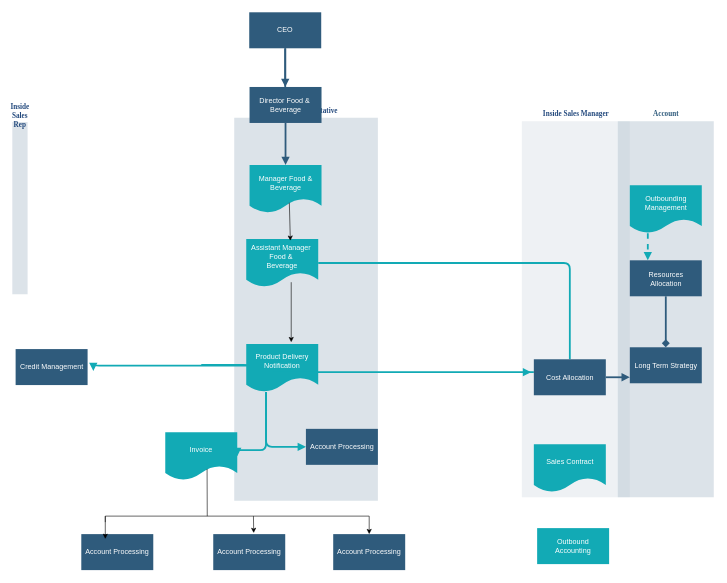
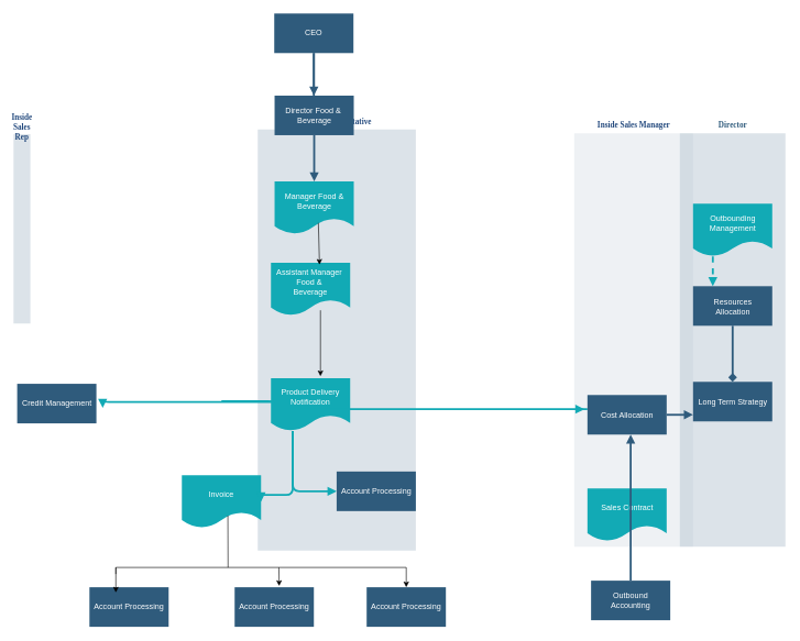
  <mxCell id="0" />
  <mxCell id="1" parent="0" />
  <mxCell id="2" value="&lt;font color=&quot;#23497d&quot;&gt;Inside Sales Rep&lt;/font&gt;" style="swimlane;whiteSpace=wrap;fillColor=none;swimlaneFillColor=#BAC8D3;fontColor=#2F5B7C;fontFamily=Tahoma;html=1;strokeColor=none;opacity=50;" parent="1" vertex="1"><mxGeometry x="20" y="180" width="25.5" height="310" as="geometry"><mxRectangle x="20" y="20" width="80" height="23" as="alternateBounds" /></mxGeometry></mxCell>
  <mxCell id="3" value="&lt;font color=&quot;#23497d&quot;&gt;Inside Sales Manager&lt;/font&gt;" style="swimlane;whiteSpace=wrap;fillColor=none;swimlaneFillColor=#BAC8D3;fontColor=#2F5B7C;fontFamily=Tahoma;html=1;strokeColor=none;opacity=25;" parent="1" vertex="1"><mxGeometry x="869.5" y="178.5" width="180" height="650" as="geometry"><mxRectangle x="20" y="20" width="80" height="23" as="alternateBounds" /></mxGeometry></mxCell>
  <mxCell id="4" value="Sales Contract" style="shape=document;whiteSpace=wrap;verticalAlign=middle;strokeColor=none;fillColor=#12aab5;shadow=0;fontColor=#FFFFFF;fontFamily=Helvetica;fontStyle=0;html=1;fontSize=12;spacing=6;spacingBottom=22;" parent="3" vertex="1"><mxGeometry x="20" y="561.5" width="120" height="80" as="geometry" /></mxCell>
  <mxCell id="5" value="&lt;font color=&quot;#23497d&quot;&gt;Sales Representative&lt;/font&gt;" style="swimlane;whiteSpace=wrap;fillColor=none;swimlaneFillColor=#BAC8D3;fontColor=#2F5B7C;fontFamily=Tahoma;html=1;strokeColor=none;opacity=50;movable=1;resizable=1;rotatable=1;deletable=1;editable=1;locked=0;connectable=1;" parent="1" vertex="1"><mxGeometry x="390" y="173" width="239.5" height="661.5" as="geometry"><mxRectangle x="20" y="20" width="80" height="23" as="alternateBounds" /></mxGeometry></mxCell>
  <mxCell id="6" value="Manager Food &amp;amp;&lt;br&gt;Beverage" style="shape=document;whiteSpace=wrap;verticalAlign=middle;strokeColor=none;fillColor=#12aab5;shadow=0;fontColor=#FFFFFF;fontFamily=Helvetica;fontStyle=0;html=1;fontSize=12;spacing=6;spacingBottom=22;" parent="5" vertex="1"><mxGeometry x="25.5" y="101.5" width="120" height="80" as="geometry" /></mxCell>
  <mxCell id="7" value="Assistant Manager&amp;nbsp;&lt;br&gt;Food &amp;amp;&amp;nbsp;&lt;br&gt;Beverage" style="shape=document;whiteSpace=wrap;verticalAlign=middle;strokeColor=none;fillColor=#12aab5;shadow=0;fontColor=#FFFFFF;fontFamily=Helvetica;fontStyle=0;html=1;fontSize=12;spacing=6;spacingBottom=22;" parent="5" vertex="1"><mxGeometry x="20" y="225" width="120" height="80" as="geometry" /></mxCell>
  <mxCell id="8" value="Product Delivery Notification" style="shape=document;whiteSpace=wrap;strokeColor=none;fillColor=#12aab5;shadow=0;fontColor=#FFFFFF;fontFamily=Helvetica;fontStyle=0;html=1;fontSize=12;verticalAlign=middle;spacing=6;spacingBottom=22;" parent="5" vertex="1"><mxGeometry x="20" y="400" width="120" height="80" as="geometry" /></mxCell>
  <mxCell id="9" value="Director Food &amp;amp;&amp;nbsp;&lt;br&gt;Beverage" style="whiteSpace=wrap;shadow=0;fontColor=#FFFFFF;fontFamily=Helvetica;fontStyle=0;html=1;fontSize=12;plain-purple;strokeColor=none;fillColor=#2f5b7c;gradientColor=none;spacing=6;verticalAlign=middle;" parent="5" vertex="1"><mxGeometry x="25.5" y="-28.5" width="120" height="60" as="geometry" /></mxCell>
  <mxCell id="10" value="" style="edgeStyle=segmentEdgeStyle;strokeColor=#2F5B7C;strokeWidth=3;html=1;endArrow=block;endFill=1;startArrow=none;" parent="5" source="9" target="6" edge="1"><mxGeometry x="-180" y="90" width="100" height="100" as="geometry"><mxPoint x="-170" y="100" as="sourcePoint" /><mxPoint x="-70" y="175" as="targetPoint" /></mxGeometry></mxCell>
  <mxCell id="11" value="Account Processing" style="whiteSpace=wrap;strokeColor=none;fillColor=#2f5b7c;shadow=0;fontColor=#FFFFFF;fontFamily=Helvetica;fontStyle=0;html=1;fontSize=12;spacing=6;verticalAlign=middle;" parent="5" vertex="1"><mxGeometry x="119.5" y="541.5" width="120" height="60" as="geometry" /></mxCell>
  <mxCell id="12" value="" style="endArrow=classic;html=1;rounded=0;fontFamily=Tahoma;fontSize=12;fontColor=#2F5B7C;startSize=23;exitX=0.553;exitY=0.788;exitDx=0;exitDy=0;exitPerimeter=0;entryX=0.613;entryY=0.036;entryDx=0;entryDy=0;entryPerimeter=0;" edge="1" parent="5" source="6" target="7"><mxGeometry width="50" height="50" relative="1" as="geometry"><mxPoint x="165.5" y="211.5" as="sourcePoint" /><mxPoint x="165.5" y="251.5" as="targetPoint" /></mxGeometry></mxCell>
  <mxCell id="13" value="" style="edgeStyle=segmentEdgeStyle;strokeColor=#12AAB5;strokeWidth=3;html=1;endArrow=block;endFill=1;entryX=0;entryY=0.5;entryDx=0;entryDy=0;" parent="5" source="8" target="11" edge="1"><mxGeometry width="100" height="100" relative="1" as="geometry"><mxPoint x="-80.5" y="380.5" as="sourcePoint" /><mxPoint x="59.5" y="495.5" as="targetPoint" /><Array as="points"><mxPoint x="53" y="572" /></Array></mxGeometry></mxCell>
  <mxCell id="14" value="" style="endArrow=classic;html=1;rounded=0;fontFamily=Tahoma;fontSize=12;fontColor=#2F5B7C;startSize=23;entryX=0.562;entryY=-0.032;entryDx=0;entryDy=0;entryPerimeter=0;" edge="1" parent="5" target="31"><mxGeometry width="50" height="50" relative="1" as="geometry"><mxPoint x="32" y="687" as="sourcePoint" /><mxPoint x="35" y="637" as="targetPoint" /></mxGeometry></mxCell>
- <mxCell id="15" value="Account" style="swimlane;whiteSpace=wrap;fillColor=none;swimlaneFillColor=#BAC8D3;fontColor=#2F5B7C;fontFamily=Tahoma;html=1;strokeColor=none;opacity=50;" parent="1" vertex="1"><mxGeometry x="1029.5" y="178.5" width="160" height="650" as="geometry"><mxRectangle x="20" y="20" width="80" height="23" as="alternateBounds" /></mxGeometry></mxCell>
+ <mxCell id="15" value="Director" style="swimlane;whiteSpace=wrap;fillColor=none;swimlaneFillColor=#BAC8D3;fontColor=#2F5B7C;fontFamily=Tahoma;html=1;strokeColor=none;opacity=50;" parent="1" vertex="1"><mxGeometry x="1029.5" y="178.5" width="160" height="650" as="geometry"><mxRectangle x="20" y="20" width="80" height="23" as="alternateBounds" /></mxGeometry></mxCell>
  <mxCell id="16" value="Outbounding Management" style="shape=document;whiteSpace=wrap;verticalAlign=middle;strokeColor=none;fillColor=#12aab5;shadow=0;fontColor=#FFFFFF;fontFamily=Helvetica;fontStyle=0;html=1;fontSize=12;spacing=6;spacingBottom=22;" parent="15" vertex="1"><mxGeometry x="20" y="130" width="120" height="80" as="geometry" /></mxCell>
  <mxCell id="17" value="Resources Allocation" style="whiteSpace=wrap;strokeColor=none;fillColor=#2f5b7c;shadow=0;fontColor=#FFFFFF;fontFamily=Helvetica;fontStyle=0;html=1;fontSize=12;spacing=6;verticalAlign=middle;" parent="15" vertex="1"><mxGeometry x="20" y="255" width="120" height="60" as="geometry" /></mxCell>
  <mxCell id="18" value="Long Term Strategy" style="whiteSpace=wrap;strokeColor=none;fillColor=#2f5b7c;shadow=0;fontColor=#FFFFFF;fontFamily=Helvetica;fontStyle=0;html=1;fontSize=12;spacing=6;verticalAlign=middle;" parent="15" vertex="1"><mxGeometry x="20" y="400" width="120" height="60" as="geometry" /></mxCell>
  <mxCell id="19" value="" style="edgeStyle=segmentEdgeStyle;strokeColor=#2F5B7C;strokeWidth=3;html=1;endArrow=diamond;endFill=1;" parent="15" source="17" target="18" edge="1"><mxGeometry width="100" height="100" relative="1" as="geometry"><mxPoint x="30" y="570" as="sourcePoint" /><mxPoint x="130" y="470" as="targetPoint" /></mxGeometry></mxCell>
  <mxCell id="20" value="" style="edgeStyle=segmentEdgeStyle;entryX=0.25;entryY=0;strokeColor=#12AAB5;strokeWidth=3;html=1;endArrow=block;endFill=1;dashed=1;" parent="15" source="16" target="17" edge="1"><mxGeometry width="100" height="100" relative="1" as="geometry"><mxPoint x="-120" y="260" as="sourcePoint" /><mxPoint x="-20" y="160" as="targetPoint" /></mxGeometry></mxCell>
  <mxCell id="21" value="" style="edgeStyle=segmentEdgeStyle;strokeColor=#2F5B7C;strokeWidth=3;html=1;endArrow=block;endFill=1;" parent="1" source="24" target="9" edge="1"><mxGeometry x="164.5" y="178.5" width="100" height="100" as="geometry"><mxPoint x="269.5" y="338.5" as="sourcePoint" /><mxPoint x="369.5" y="238.5" as="targetPoint" /></mxGeometry></mxCell>
+ <mxCell id="22" value="" style="edgeStyle=segmentEdgeStyle;strokeColor=#2F5B7C;strokeWidth=3;html=1;endArrow=block;endFill=1;" parent="1" source="30" target="29" edge="1"><mxGeometry x="804.5" y="278.5" width="100" height="100" as="geometry"><mxPoint x="899.5" y="478.5" as="sourcePoint" /><mxPoint x="999.5" y="378.5" as="targetPoint" /></mxGeometry></mxCell>
  <mxCell id="23" value="" style="edgeStyle=segmentEdgeStyle;strokeColor=#2F5B7C;strokeWidth=3;html=1;endArrow=block;endFill=1;" parent="1" source="29" target="18" edge="1"><mxGeometry x="964.5" y="423.5" width="100" height="100" as="geometry"><mxPoint x="1139.5" y="588.5" as="sourcePoint" /><mxPoint x="1239.5" y="488.5" as="targetPoint" /></mxGeometry></mxCell>
  <mxCell id="24" value="CEO" style="whiteSpace=wrap;shadow=0;fontColor=#FFFFFF;fontFamily=Helvetica;fontStyle=0;html=1;fontSize=12;plain-purple;strokeColor=none;fillColor=#2f5b7c;gradientColor=none;spacing=6;verticalAlign=middle;" parent="1" vertex="1"><mxGeometry x="415" y="20" width="120" height="60" as="geometry" /></mxCell>
  <mxCell id="25" value="" style="edgeStyle=segmentEdgeStyle;strokeColor=#2F5B7C;strokeWidth=3;html=1;endArrow=none;endFill=1;" edge="1" parent="1" source="24" target="9"><mxGeometry x="164.5" y="178.5" width="100" height="100" as="geometry"><mxPoint x="475" y="80" as="sourcePoint" /><mxPoint x="475" y="229" as="targetPoint" /></mxGeometry></mxCell>
  <mxCell id="26" value="" style="edgeStyle=segmentEdgeStyle;strokeColor=#12AAB5;strokeWidth=3;html=1;endArrow=block;endFill=1;startArrow=none;" parent="1" source="29" edge="1"><mxGeometry x="404.5" y="393.5" width="100" height="100" as="geometry"><mxPoint x="569.5" y="578.5" as="sourcePoint" /><mxPoint x="885" y="620" as="targetPoint" /><Array as="points"><mxPoint x="450" y="620" /><mxPoint x="970" y="620" /></Array></mxGeometry></mxCell>
  <mxCell id="27" value="Invoice" style="shape=document;whiteSpace=wrap;verticalAlign=middle;strokeColor=none;fillColor=#12aab5;shadow=0;fontColor=#FFFFFF;fontFamily=Helvetica;fontStyle=0;html=1;fontSize=12;spacing=6;spacingBottom=22;" parent="1" vertex="1"><mxGeometry x="275" y="720" width="120" height="80" as="geometry" /></mxCell>
- <mxCell id="28" value="" style="edgeStyle=segmentEdgeStyle;strokeColor=#12AAB5;strokeWidth=3;html=1;endArrow=none;endFill=1;" edge="1" parent="1" source="7" target="29"><mxGeometry x="404.5" y="393.5" width="100" height="100" as="geometry"><mxPoint x="450" y="484" as="sourcePoint" /><mxPoint x="885" y="620" as="targetPoint" /><Array as="points" /></mxGeometry></mxCell>
  <mxCell id="29" value="Cost Allocation" style="whiteSpace=wrap;strokeColor=none;fillColor=#2f5b7c;shadow=0;fontColor=#FFFFFF;fontFamily=Helvetica;fontStyle=0;html=1;fontSize=12;spacing=6;verticalAlign=middle;" parent="1" vertex="1"><mxGeometry x="889.5" y="598.5" width="120" height="60" as="geometry" /></mxCell>
- <mxCell id="30" value="Outbound Accounting" style="whiteSpace=wrap;fillColor=#12aab5;strokeColor=none;shadow=0;fontColor=#FFFFFF;fontFamily=Helvetica;fontStyle=0;html=1;fontSize=12;spacing=6;verticalAlign=middle;" parent="1" vertex="1"><mxGeometry x="895" y="880" width="120" height="60" as="geometry" /></mxCell>
+ <mxCell id="30" value="Outbound Accounting" style="whiteSpace=wrap;fillColor=#2f5b7c;strokeColor=none;shadow=0;fontColor=#FFFFFF;fontFamily=Helvetica;fontStyle=0;html=1;fontSize=12;spacing=6;verticalAlign=middle;" parent="1" vertex="1"><mxGeometry x="895" y="880" width="120" height="60" as="geometry" /></mxCell>
  <mxCell id="31" value="Account Processing" style="whiteSpace=wrap;strokeColor=none;fillColor=#2f5b7c;shadow=0;fontColor=#FFFFFF;fontFamily=Helvetica;fontStyle=0;html=1;fontSize=12;spacing=6;verticalAlign=middle;" vertex="1" parent="1"><mxGeometry x="355" y="890" width="120" height="60" as="geometry" /></mxCell>
  <mxCell id="32" value="Account Processing" style="whiteSpace=wrap;strokeColor=none;fillColor=#2f5b7c;shadow=0;fontColor=#FFFFFF;fontFamily=Helvetica;fontStyle=0;html=1;fontSize=12;spacing=6;verticalAlign=middle;" vertex="1" parent="1"><mxGeometry x="555" y="890" width="120" height="60" as="geometry" /></mxCell>
  <mxCell id="33" value="Account Processing" style="whiteSpace=wrap;strokeColor=none;fillColor=#2f5b7c;shadow=0;fontColor=#FFFFFF;fontFamily=Helvetica;fontStyle=0;html=1;fontSize=12;spacing=6;verticalAlign=middle;" vertex="1" parent="1"><mxGeometry x="135" y="890" width="120" height="60" as="geometry" /></mxCell>
  <mxCell id="34" value="" style="endArrow=classic;html=1;rounded=0;fontFamily=Tahoma;fontSize=12;fontColor=#2F5B7C;startSize=23;" edge="1" parent="1"><mxGeometry width="50" height="50" relative="1" as="geometry"><mxPoint x="485" y="470" as="sourcePoint" /><mxPoint x="485" y="570" as="targetPoint" /></mxGeometry></mxCell>
  <mxCell id="35" value="" style="edgeStyle=segmentEdgeStyle;strokeColor=#12AAB5;strokeWidth=3;html=1;endArrow=block;endFill=1;" edge="1" parent="1"><mxGeometry width="100" height="100" relative="1" as="geometry"><mxPoint x="443" y="653" as="sourcePoint" /><mxPoint x="395" y="760" as="targetPoint" /><Array as="points"><mxPoint x="443" y="750" /><mxPoint x="395" y="750" /></Array></mxGeometry></mxCell>
  <mxCell id="36" value="" style="endArrow=none;html=1;rounded=0;fontFamily=Tahoma;fontSize=12;fontColor=#2F5B7C;startSize=23;" edge="1" parent="1"><mxGeometry width="50" height="50" relative="1" as="geometry"><mxPoint x="175" y="860" as="sourcePoint" /><mxPoint x="615" y="860" as="targetPoint" /></mxGeometry></mxCell>
  <mxCell id="37" value="" style="endArrow=none;html=1;rounded=0;fontFamily=Tahoma;fontSize=12;fontColor=#2F5B7C;startSize=23;exitX=0.581;exitY=0.767;exitDx=0;exitDy=0;exitPerimeter=0;" edge="1" parent="1" source="27"><mxGeometry width="50" height="50" relative="1" as="geometry"><mxPoint x="345" y="790" as="sourcePoint" /><mxPoint x="345" y="860" as="targetPoint" /></mxGeometry></mxCell>
  <mxCell id="38" value="" style="endArrow=classic;html=1;rounded=0;fontFamily=Tahoma;fontSize=12;fontColor=#2F5B7C;startSize=23;entryX=0.5;entryY=0;entryDx=0;entryDy=0;" edge="1" parent="1" target="32"><mxGeometry width="50" height="50" relative="1" as="geometry"><mxPoint x="615" y="860" as="sourcePoint" /><mxPoint x="625" y="880" as="targetPoint" /></mxGeometry></mxCell>
  <mxCell id="39" value="" style="endArrow=classic;html=1;rounded=0;fontFamily=Tahoma;fontSize=12;fontColor=#2F5B7C;startSize=23;entryX=0.562;entryY=-0.032;entryDx=0;entryDy=0;entryPerimeter=0;" edge="1" parent="1"><mxGeometry width="50" height="50" relative="1" as="geometry"><mxPoint x="175" y="870" as="sourcePoint" /><mxPoint x="175" y="898" as="targetPoint" /><Array as="points"><mxPoint x="175" y="860" /></Array></mxGeometry></mxCell>
  <mxCell id="40" value="" style="edgeStyle=segmentEdgeStyle;strokeColor=#12AAB5;strokeWidth=3;html=1;endArrow=block;endFill=1;startArrow=none;" edge="1" parent="1"><mxGeometry x="29" y="381" width="100" height="100" as="geometry"><mxPoint x="335" y="608" as="sourcePoint" /><mxPoint x="155" y="618" as="targetPoint" /><Array as="points"><mxPoint x="415" y="608" /><mxPoint x="415" y="609" /><mxPoint x="155" y="609" /></Array></mxGeometry></mxCell>
  <mxCell id="41" value="Credit Management" style="whiteSpace=wrap;strokeColor=none;fillColor=#2f5b7c;shadow=0;fontColor=#FFFFFF;fontFamily=Helvetica;fontStyle=0;html=1;fontSize=12;spacing=6;verticalAlign=middle;" parent="1" vertex="1"><mxGeometry x="25.5" y="581.5" width="120" height="60" as="geometry" /></mxCell>
